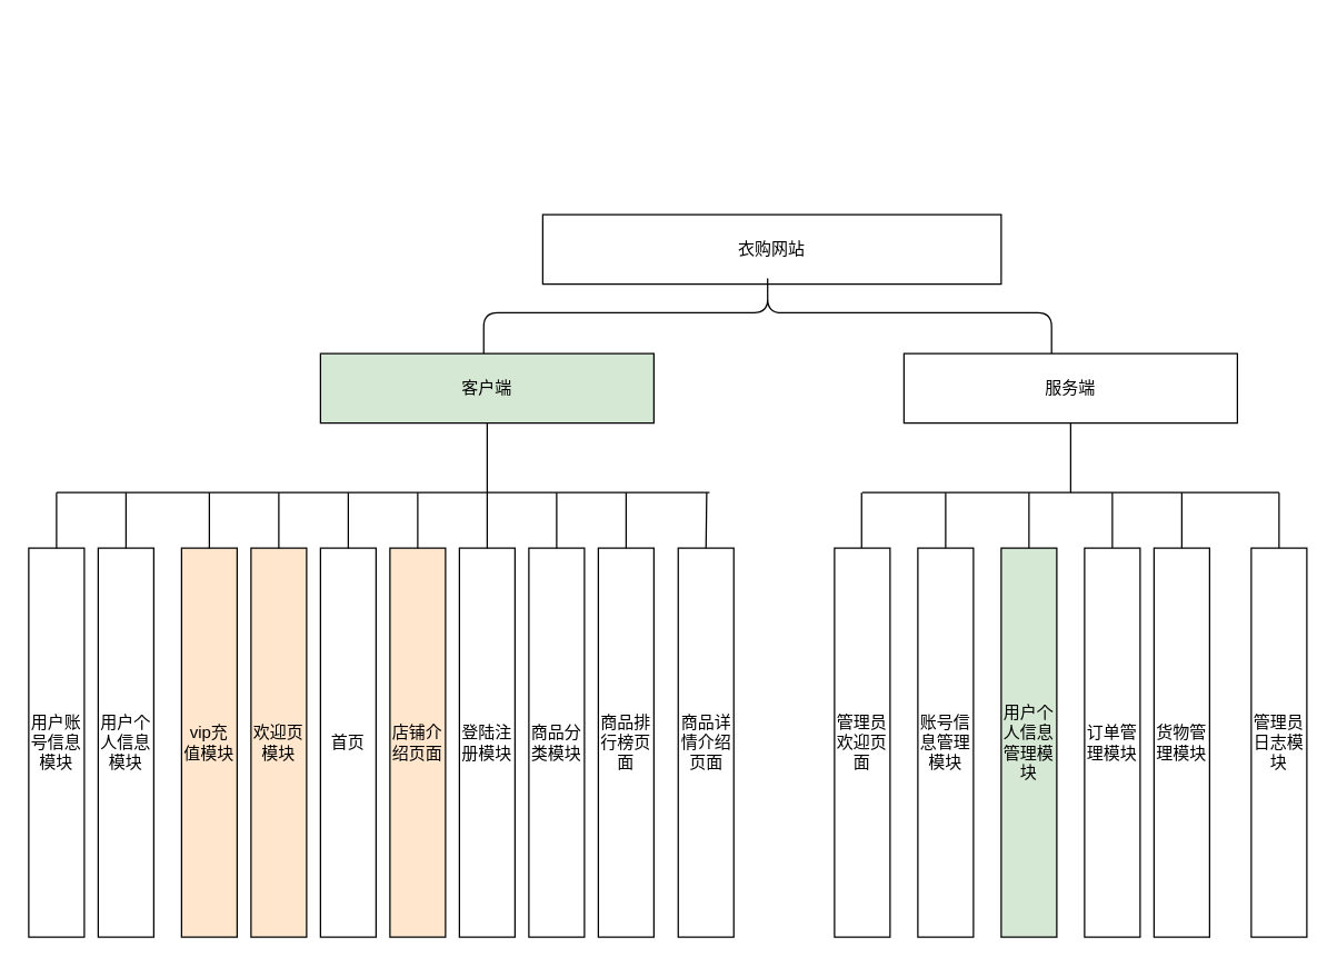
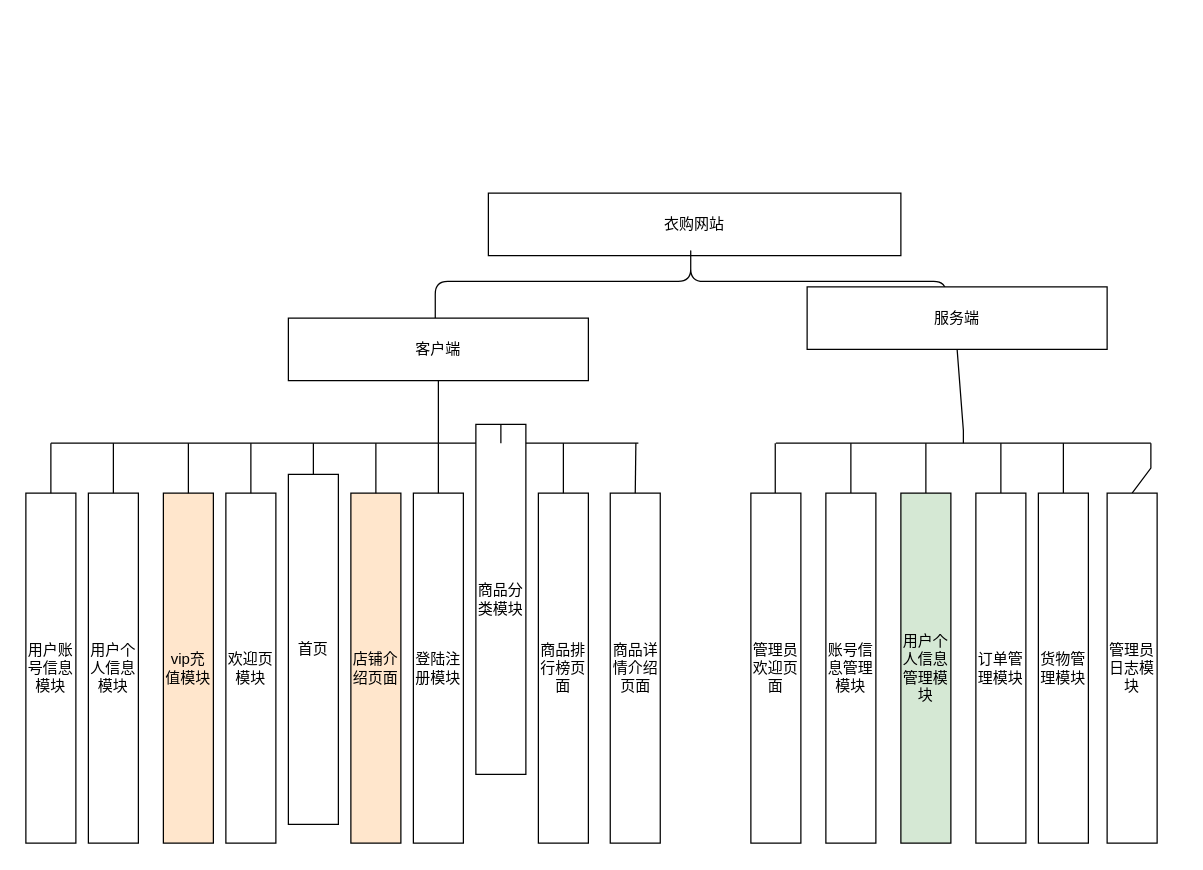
  <mxCell id="0" />
  <mxCell id="1" parent="0" />
  <mxCell id="2" value="衣购网站" style="rounded=0;whiteSpace=wrap;html=1;" vertex="1" parent="1"><mxGeometry x="390" y="154" width="330" height="50" as="geometry" /></mxCell>
  <mxCell id="3" value="" style="shape=curlyBracket;whiteSpace=wrap;html=1;rounded=1;rotation=90;" vertex="1" parent="1"><mxGeometry x="522.5" y="20.25" width="58.75" height="408.75" as="geometry" /></mxCell>
- <mxCell id="4" value="客户端" style="rounded=0;whiteSpace=wrap;html=1;fillColor=#d5e8d4;" vertex="1" parent="1"><mxGeometry x="230" y="254" width="240" height="50" as="geometry" /></mxCell>
- <mxCell id="5" value="服务端" style="rounded=0;whiteSpace=wrap;html=1;" vertex="1" parent="1"><mxGeometry x="650" y="254" width="240" height="50" as="geometry" /></mxCell>
+ <mxCell id="4" value="客户端" style="rounded=0;whiteSpace=wrap;html=1;" vertex="1" parent="1"><mxGeometry x="230" y="254" width="240" height="50" as="geometry" /></mxCell>
+ <mxCell id="5" value="服务端" style="rounded=0;whiteSpace=wrap;html=1;" vertex="1" parent="1"><mxGeometry x="645" y="229" width="240" height="50" as="geometry" /></mxCell>
  <mxCell id="6" style="edgeStyle=orthogonalEdgeStyle;rounded=0;orthogonalLoop=1;jettySize=auto;html=1;exitX=0.5;exitY=0;exitDx=0;exitDy=0;" edge="1" parent="1"><mxGeometry relative="1" as="geometry"><mxPoint x="655" y="354" as="sourcePoint" /><mxPoint x="655" y="354" as="targetPoint" /></mxGeometry></mxCell>
  <mxCell id="7" value="" style="endArrow=none;html=1;rounded=0;" edge="1" parent="1"><mxGeometry width="50" height="50" relative="1" as="geometry"><mxPoint x="40" y="354" as="sourcePoint" /><mxPoint x="510" y="354" as="targetPoint" /><Array as="points"><mxPoint x="320" y="354" /></Array></mxGeometry></mxCell>
  <mxCell id="8" value="" style="endArrow=none;html=1;rounded=0;exitX=0.5;exitY=1;exitDx=0;exitDy=0;" edge="1" parent="1" source="4"><mxGeometry width="50" height="50" relative="1" as="geometry"><mxPoint x="470" y="394" as="sourcePoint" /><mxPoint x="350" y="354" as="targetPoint" /><Array as="points" /></mxGeometry></mxCell>
  <mxCell id="9" value="" style="endArrow=none;html=1;rounded=0;" edge="1" parent="1"><mxGeometry width="50" height="50" relative="1" as="geometry"><mxPoint x="920" y="354" as="sourcePoint" /><mxPoint x="620" y="354" as="targetPoint" /></mxGeometry></mxCell>
  <mxCell id="10" value="" style="endArrow=none;html=1;rounded=0;entryX=0.5;entryY=1;entryDx=0;entryDy=0;" edge="1" parent="1" target="5"><mxGeometry width="50" height="50" relative="1" as="geometry"><mxPoint x="770" y="344" as="sourcePoint" /><mxPoint x="810" y="394" as="targetPoint" /><Array as="points"><mxPoint x="770" y="354" /><mxPoint x="770" y="344" /></Array></mxGeometry></mxCell>
  <mxCell id="11" value="" style="endArrow=none;html=1;rounded=0;" edge="1" parent="1"><mxGeometry width="50" height="50" relative="1" as="geometry"><mxPoint x="619.5" y="394" as="sourcePoint" /><mxPoint x="619.5" y="354" as="targetPoint" /></mxGeometry></mxCell>
  <mxCell id="12" value="管理员欢迎页面" style="rounded=0;whiteSpace=wrap;html=1;" vertex="1" parent="1"><mxGeometry x="600" y="394" width="40" height="280" as="geometry" /></mxCell>
  <mxCell id="13" value="" style="endArrow=none;html=1;rounded=0;exitX=0.5;exitY=0;exitDx=0;exitDy=0;" edge="1" parent="1" source="14"><mxGeometry width="50" height="50" relative="1" as="geometry"><mxPoint x="700" y="394" as="sourcePoint" /><mxPoint x="680" y="354" as="targetPoint" /><Array as="points" /></mxGeometry></mxCell>
  <mxCell id="14" value="账号信息管理模块" style="rounded=0;whiteSpace=wrap;html=1;" vertex="1" parent="1"><mxGeometry x="660" y="394" width="40" height="280" as="geometry" /></mxCell>
  <mxCell id="15" value="" style="endArrow=none;html=1;rounded=0;exitX=0.5;exitY=0;exitDx=0;exitDy=0;" edge="1" parent="1" source="16"><mxGeometry width="50" height="50" relative="1" as="geometry"><mxPoint x="770" y="394" as="sourcePoint" /><mxPoint x="740" y="354" as="targetPoint" /></mxGeometry></mxCell>
  <mxCell id="16" value="用户个人信息管理模块" style="rounded=0;whiteSpace=wrap;html=1;fillColor=#d5e8d4;" vertex="1" parent="1"><mxGeometry x="720" y="394" width="40" height="280" as="geometry" /></mxCell>
  <mxCell id="17" value="" style="endArrow=none;html=1;rounded=0;" edge="1" parent="1"><mxGeometry width="50" height="50" relative="1" as="geometry"><mxPoint x="800" y="394" as="sourcePoint" /><mxPoint x="800" y="354" as="targetPoint" /></mxGeometry></mxCell>
  <mxCell id="18" value="订单管理模块" style="rounded=0;whiteSpace=wrap;html=1;" vertex="1" parent="1"><mxGeometry x="780" y="394" width="40" height="280" as="geometry" /></mxCell>
  <mxCell id="19" value="" style="endArrow=none;html=1;rounded=0;" edge="1" parent="1"><mxGeometry width="50" height="50" relative="1" as="geometry"><mxPoint x="850" y="394" as="sourcePoint" /><mxPoint x="850" y="354" as="targetPoint" /></mxGeometry></mxCell>
  <mxCell id="20" value="货物管理模块" style="rounded=0;whiteSpace=wrap;html=1;" vertex="1" parent="1"><mxGeometry x="830" y="394" width="40" height="280" as="geometry" /></mxCell>
  <mxCell id="21" value="" style="endArrow=none;html=1;rounded=0;exitX=0.5;exitY=0;exitDx=0;exitDy=0;" edge="1" parent="1" source="22"><mxGeometry width="50" height="50" relative="1" as="geometry"><mxPoint x="900" y="394" as="sourcePoint" /><mxPoint x="920" y="354" as="targetPoint" /><Array as="points"><mxPoint x="920" y="374" /></Array></mxGeometry></mxCell>
- <mxCell id="22" value="管理员日志模块" style="rounded=0;whiteSpace=wrap;html=1;" vertex="1" parent="1"><mxGeometry x="900" y="394" width="40" height="280" as="geometry" /></mxCell>
- <mxCell id="23" value="欢迎页模块" style="rounded=0;whiteSpace=wrap;html=1;fillColor=#ffe6cc;" vertex="1" parent="1"><mxGeometry x="180" y="394" width="40" height="280" as="geometry" /></mxCell>
+ <mxCell id="22" value="管理员日志模块" style="rounded=0;whiteSpace=wrap;html=1;" vertex="1" parent="1"><mxGeometry x="885" y="394" width="40" height="280" as="geometry" /></mxCell>
+ <mxCell id="23" value="欢迎页模块" style="rounded=0;whiteSpace=wrap;html=1;" vertex="1" parent="1"><mxGeometry x="180" y="394" width="40" height="280" as="geometry" /></mxCell>
  <mxCell id="24" value="" style="endArrow=none;html=1;rounded=0;entryX=0.5;entryY=0;entryDx=0;entryDy=0;" edge="1" parent="1" target="23"><mxGeometry width="50" height="50" relative="1" as="geometry"><mxPoint x="200" y="354" as="sourcePoint" /><mxPoint x="450" y="404" as="targetPoint" /></mxGeometry></mxCell>
- <mxCell id="25" value="首页" style="rounded=0;whiteSpace=wrap;html=1;" vertex="1" parent="1"><mxGeometry x="230" y="394" width="40" height="280" as="geometry" /></mxCell>
+ <mxCell id="25" value="首页" style="rounded=0;whiteSpace=wrap;html=1;" vertex="1" parent="1"><mxGeometry x="230" y="379" width="40" height="280" as="geometry" /></mxCell>
  <mxCell id="26" value="" style="endArrow=none;html=1;rounded=0;entryX=0.5;entryY=0;entryDx=0;entryDy=0;" edge="1" parent="1" target="25"><mxGeometry width="50" height="50" relative="1" as="geometry"><mxPoint x="250" y="354" as="sourcePoint" /><mxPoint x="500" y="404" as="targetPoint" /></mxGeometry></mxCell>
  <mxCell id="27" value="店铺介绍页面" style="rounded=0;whiteSpace=wrap;html=1;fillColor=#ffe6cc;" vertex="1" parent="1"><mxGeometry x="280" y="394" width="40" height="280" as="geometry" /></mxCell>
  <mxCell id="28" value="" style="endArrow=none;html=1;rounded=0;entryX=0.5;entryY=0;entryDx=0;entryDy=0;" edge="1" parent="1" target="27"><mxGeometry width="50" height="50" relative="1" as="geometry"><mxPoint x="300" y="354" as="sourcePoint" /><mxPoint x="550" y="404" as="targetPoint" /></mxGeometry></mxCell>
  <mxCell id="29" value="登陆注册模块" style="rounded=0;whiteSpace=wrap;html=1;" vertex="1" parent="1"><mxGeometry x="330" y="394" width="40" height="280" as="geometry" /></mxCell>
  <mxCell id="30" value="" style="endArrow=none;html=1;rounded=0;entryX=0.5;entryY=0;entryDx=0;entryDy=0;" edge="1" parent="1" target="29"><mxGeometry width="50" height="50" relative="1" as="geometry"><mxPoint x="350" y="354" as="sourcePoint" /><mxPoint x="600" y="404" as="targetPoint" /></mxGeometry></mxCell>
- <mxCell id="31" value="商品分类模块" style="rounded=0;whiteSpace=wrap;html=1;" vertex="1" parent="1"><mxGeometry x="380" y="394" width="40" height="280" as="geometry" /></mxCell>
+ <mxCell id="31" value="商品分类模块" style="rounded=0;whiteSpace=wrap;html=1;" vertex="1" parent="1"><mxGeometry x="380" y="339" width="40" height="280" as="geometry" /></mxCell>
  <mxCell id="32" value="" style="endArrow=none;html=1;rounded=0;entryX=0.5;entryY=0;entryDx=0;entryDy=0;" edge="1" parent="1" target="31"><mxGeometry width="50" height="50" relative="1" as="geometry"><mxPoint x="400" y="354" as="sourcePoint" /><mxPoint x="650" y="404" as="targetPoint" /></mxGeometry></mxCell>
  <mxCell id="33" value="商品排行榜页面" style="rounded=0;whiteSpace=wrap;html=1;" vertex="1" parent="1"><mxGeometry x="430" y="394" width="40" height="280" as="geometry" /></mxCell>
  <mxCell id="34" value="" style="endArrow=none;html=1;rounded=0;entryX=0.5;entryY=0;entryDx=0;entryDy=0;" edge="1" parent="1" target="33"><mxGeometry width="50" height="50" relative="1" as="geometry"><mxPoint x="450" y="354" as="sourcePoint" /><mxPoint x="710" y="404" as="targetPoint" /></mxGeometry></mxCell>
  <mxCell id="35" value="商品详情介绍页面" style="rounded=0;whiteSpace=wrap;html=1;" vertex="1" parent="1"><mxGeometry x="487.5" y="394" width="40" height="280" as="geometry" /></mxCell>
  <mxCell id="36" value="" style="endArrow=none;html=1;rounded=0;entryX=0.5;entryY=0;entryDx=0;entryDy=0;" edge="1" parent="1" target="35"><mxGeometry width="50" height="50" relative="1" as="geometry"><mxPoint x="508" y="354" as="sourcePoint" /><mxPoint x="770" y="404" as="targetPoint" /></mxGeometry></mxCell>
  <mxCell id="37" value="vip充值模块" style="rounded=0;whiteSpace=wrap;html=1;fillColor=#ffe6cc;" vertex="1" parent="1"><mxGeometry x="130" y="394" width="40" height="280" as="geometry" /></mxCell>
  <mxCell id="38" value="" style="endArrow=none;html=1;rounded=0;entryX=0.5;entryY=0;entryDx=0;entryDy=0;" edge="1" parent="1" target="37"><mxGeometry width="50" height="50" relative="1" as="geometry"><mxPoint x="150" y="354" as="sourcePoint" /><mxPoint x="400" y="404" as="targetPoint" /></mxGeometry></mxCell>
  <mxCell id="39" value="用户个人信息模块" style="rounded=0;whiteSpace=wrap;html=1;" vertex="1" parent="1"><mxGeometry x="70" y="394" width="40" height="280" as="geometry" /></mxCell>
  <mxCell id="40" value="" style="endArrow=none;html=1;rounded=0;entryX=0.5;entryY=0;entryDx=0;entryDy=0;" edge="1" parent="1" target="39"><mxGeometry width="50" height="50" relative="1" as="geometry"><mxPoint x="90" y="354" as="sourcePoint" /><mxPoint x="340" y="404" as="targetPoint" /></mxGeometry></mxCell>
  <mxCell id="41" value="用户账号信息模块" style="rounded=0;whiteSpace=wrap;html=1;" vertex="1" parent="1"><mxGeometry x="20" y="394" width="40" height="280" as="geometry" /></mxCell>
  <mxCell id="42" value="" style="endArrow=none;html=1;rounded=0;entryX=0.5;entryY=0;entryDx=0;entryDy=0;" edge="1" parent="1" target="41"><mxGeometry width="50" height="50" relative="1" as="geometry"><mxPoint x="40" y="354" as="sourcePoint" /><mxPoint x="290" y="404" as="targetPoint" /></mxGeometry></mxCell>
